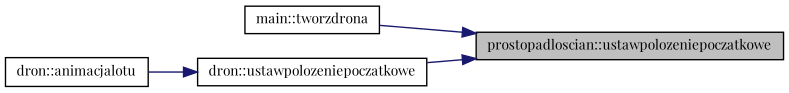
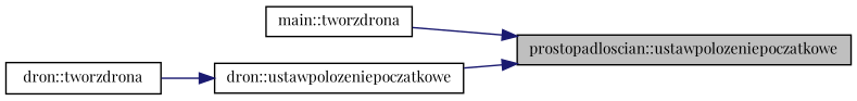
  digraph {
    fontname="Playfair Display"
    rankdir=RL
    node [color=black fillcolor=white fontname="Playfair Display" fontsize=10 shape=record style=filled]
    edge [color=midnightblue dir=back fontname="Playfair Display" fontsize=10 labelfontname=Helvetica labelfontsize=10 style=solid]
    n1 [fillcolor=grey75 fontcolor=black height=0.2 label="prostopadloscian::ustawpolozeniepoczatkowe" width=0.4]
    n2 [height=0.2 label="main::tworzdrona" width=0.4]
    n3 [height=0.2 label="dron::ustawpolozeniepoczatkowe" width=0.4]
-   n4 [height=0.2 label="dron::animacjalotu" width=0.4]
+   n4 [height=0.2 label="dron::tworzdrona" width=0.4]
    n1 -> n2
    n1 -> n3
    n3 -> n4
  }
